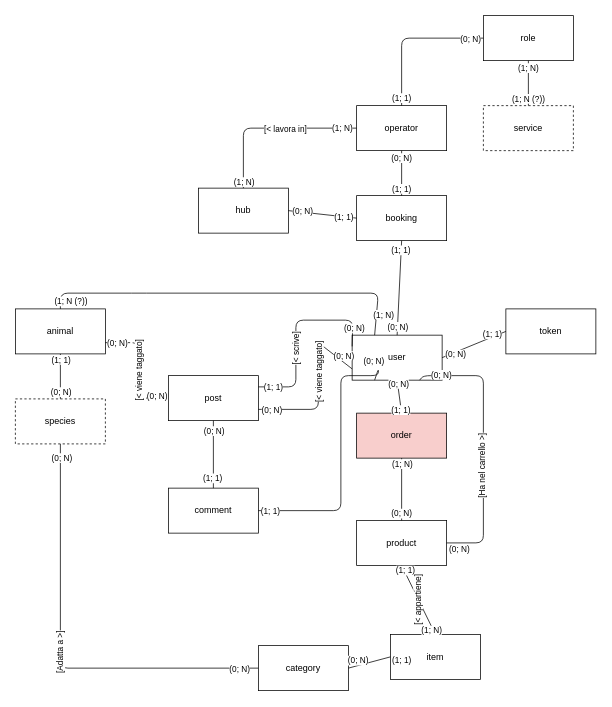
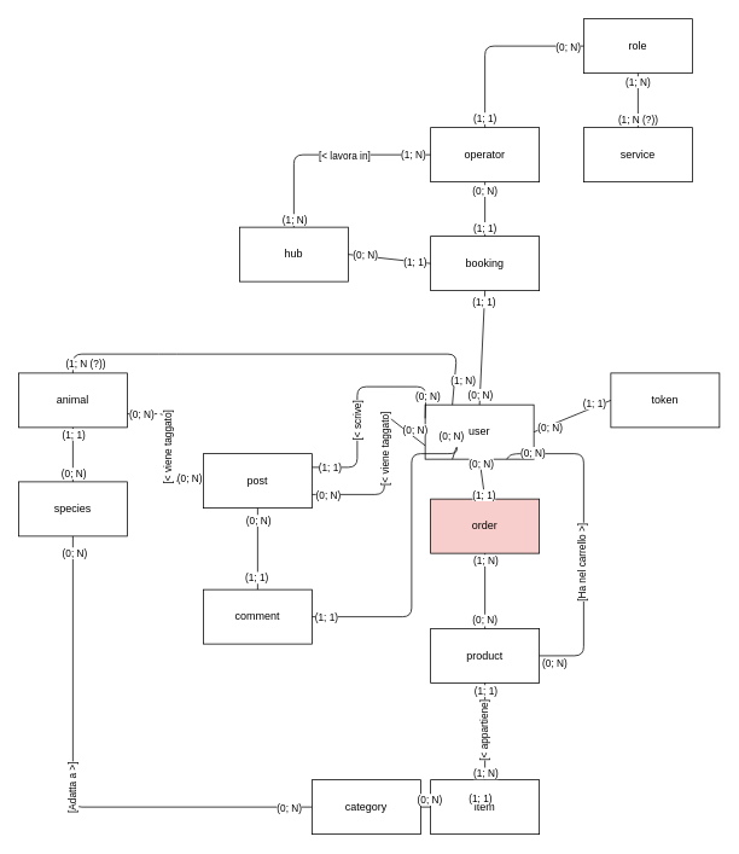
  <mxCell id="0" />
  <mxCell id="1" parent="0" />
  <mxCell id="2" value="user" style="rounded=0;whiteSpace=wrap;html=1;" vertex="1" parent="1"><mxGeometry x="469" y="446.03" width="120" height="60" as="geometry" /></mxCell>
  <mxCell id="3" value="token" style="rounded=0;whiteSpace=wrap;html=1;" vertex="1" parent="1"><mxGeometry x="674" y="411.03" width="120" height="60" as="geometry" /></mxCell>
  <mxCell id="4" value="operator" style="rounded=0;whiteSpace=wrap;html=1;" vertex="1" parent="1"><mxGeometry x="475" y="140" width="120" height="60" as="geometry" /></mxCell>
  <mxCell id="5" value="comment" style="rounded=0;whiteSpace=wrap;html=1;" vertex="1" parent="1"><mxGeometry x="224" y="650" width="120" height="60" as="geometry" /></mxCell>
  <mxCell id="6" value="post" style="rounded=0;whiteSpace=wrap;html=1;" vertex="1" parent="1"><mxGeometry x="224" y="500" width="120" height="60" as="geometry" /></mxCell>
  <mxCell id="7" value="booking" style="rounded=0;whiteSpace=wrap;html=1;" vertex="1" parent="1"><mxGeometry x="475" y="260" width="120" height="60" as="geometry" /></mxCell>
  <mxCell id="8" value="hub" style="rounded=0;whiteSpace=wrap;html=1;" vertex="1" parent="1"><mxGeometry x="264" y="250" width="120" height="60" as="geometry" /></mxCell>
  <mxCell id="9" value="role" style="rounded=0;whiteSpace=wrap;html=1;" vertex="1" parent="1"><mxGeometry x="644" y="20" width="120" height="60" as="geometry" /></mxCell>
- <mxCell id="10" value="service" style="rounded=0;whiteSpace=wrap;html=1;dashed=1;" vertex="1" parent="1"><mxGeometry x="644" y="140" width="120" height="60" as="geometry" /></mxCell>
+ <mxCell id="10" value="service" style="rounded=0;whiteSpace=wrap;html=1;" vertex="1" parent="1"><mxGeometry x="644" y="140" width="120" height="60" as="geometry" /></mxCell>
  <mxCell id="11" value="category" style="rounded=0;whiteSpace=wrap;html=1;" vertex="1" parent="1"><mxGeometry x="344" y="860" width="120" height="60" as="geometry" /></mxCell>
- <mxCell id="12" value="item" style="rounded=0;whiteSpace=wrap;html=1;" vertex="1" parent="1"><mxGeometry x="520" y="845" width="120" height="60" as="geometry" /></mxCell>
+ <mxCell id="12" value="item" style="rounded=0;whiteSpace=wrap;html=1;" vertex="1" parent="1"><mxGeometry x="475" y="860" width="120" height="60" as="geometry" /></mxCell>
  <mxCell id="13" value="order" style="rounded=0;whiteSpace=wrap;html=1;fillColor=#f8cecc;" vertex="1" parent="1"><mxGeometry x="475" y="550" width="120" height="60" as="geometry" /></mxCell>
  <mxCell id="14" value="product" style="rounded=0;whiteSpace=wrap;html=1;" vertex="1" parent="1"><mxGeometry x="475" y="693.08" width="120" height="60" as="geometry" /></mxCell>
  <mxCell id="15" value="" style="endArrow=none;html=1;exitX=0.5;exitY=0;exitDx=0;exitDy=0;entryX=0.5;entryY=1;entryDx=0;entryDy=0;" edge="1" parent="1" source="12" target="14"><mxGeometry width="50" height="50" relative="1" as="geometry"><mxPoint x="370" y="603.08" as="sourcePoint" /><mxPoint x="420" y="553.08" as="targetPoint" /><Array as="points" /></mxGeometry></mxCell>
  <mxCell id="16" value="(1;&amp;nbsp;N)" style="edgeLabel;html=1;align=center;verticalAlign=middle;resizable=0;points=[];" vertex="1" connectable="0" parent="15"><mxGeometry x="-0.758" y="1" relative="1" as="geometry"><mxPoint x="1" y="5.1" as="offset" /></mxGeometry></mxCell>
  <mxCell id="17" value="(1; 1)" style="edgeLabel;html=1;align=center;verticalAlign=middle;resizable=0;points=[];" vertex="1" connectable="0" parent="15"><mxGeometry x="0.805" relative="1" as="geometry"><mxPoint y="-2.45" as="offset" /></mxGeometry></mxCell>
  <mxCell id="18" value="[&amp;lt; appartiene]" style="edgeLabel;html=1;align=center;verticalAlign=middle;resizable=0;points=[];rotation=-90;" vertex="1" connectable="0" parent="15"><mxGeometry x="-0.013" y="1" relative="1" as="geometry"><mxPoint as="offset" /></mxGeometry></mxCell>
  <mxCell id="19" value="" style="endArrow=none;html=1;exitX=1;exitY=0.5;exitDx=0;exitDy=0;entryX=0;entryY=0.5;entryDx=0;entryDy=0;" edge="1" parent="1" source="11" target="12"><mxGeometry width="50" height="50" relative="1" as="geometry"><mxPoint x="410" y="673.08" as="sourcePoint" /><mxPoint x="460" y="623.08" as="targetPoint" /><Array as="points" /></mxGeometry></mxCell>
  <mxCell id="20" value="(1; 1)" style="edgeLabel;html=1;align=center;verticalAlign=middle;resizable=0;points=[];" vertex="1" connectable="0" parent="19"><mxGeometry x="-0.789" relative="1" as="geometry"><mxPoint x="64.34" y="-10" as="offset" /></mxGeometry></mxCell>
  <mxCell id="21" value="(0; N)" style="edgeLabel;html=1;align=center;verticalAlign=middle;resizable=0;points=[];" vertex="1" connectable="0" parent="19"><mxGeometry x="-0.842" relative="1" as="geometry"><mxPoint x="8.1" y="-9" as="offset" /></mxGeometry></mxCell>
  <mxCell id="22" value="" style="endArrow=none;html=1;exitX=0.5;exitY=1;exitDx=0;exitDy=0;entryX=0.5;entryY=0;entryDx=0;entryDy=0;" edge="1" parent="1" source="13" target="14"><mxGeometry width="50" height="50" relative="1" as="geometry"><mxPoint x="410" y="733.08" as="sourcePoint" /><mxPoint x="540" y="733.08" as="targetPoint" /></mxGeometry></mxCell>
  <mxCell id="23" value="(1;&amp;nbsp;N)" style="edgeLabel;html=1;align=center;verticalAlign=middle;resizable=0;points=[];" vertex="1" connectable="0" parent="22"><mxGeometry x="-0.758" y="1" relative="1" as="geometry"><mxPoint x="-1" y="-2.34" as="offset" /></mxGeometry></mxCell>
  <mxCell id="24" value="(0; N)" style="edgeLabel;html=1;align=center;verticalAlign=middle;resizable=0;points=[];" vertex="1" connectable="0" parent="22"><mxGeometry x="0.805" relative="1" as="geometry"><mxPoint x="-1" y="-1.17" as="offset" /></mxGeometry></mxCell>
  <mxCell id="25" value="" style="endArrow=none;html=1;exitX=0.5;exitY=1;exitDx=0;exitDy=0;entryX=0.5;entryY=0;entryDx=0;entryDy=0;" edge="1" parent="1" source="2" target="13"><mxGeometry width="50" height="50" relative="1" as="geometry"><mxPoint x="600" y="571.03" as="sourcePoint" /><mxPoint x="600" y="641.03" as="targetPoint" /></mxGeometry></mxCell>
  <mxCell id="26" value="(0;&amp;nbsp;N)" style="edgeLabel;html=1;align=center;verticalAlign=middle;resizable=0;points=[];" vertex="1" connectable="0" parent="25"><mxGeometry x="-0.758" y="1" relative="1" as="geometry"><mxPoint x="-0.12" y="-0.67" as="offset" /></mxGeometry></mxCell>
  <mxCell id="27" value="(1; 1)" style="edgeLabel;html=1;align=center;verticalAlign=middle;resizable=0;points=[];" vertex="1" connectable="0" parent="25"><mxGeometry x="0.805" relative="1" as="geometry"><mxPoint x="-0.9" y="-0.06" as="offset" /></mxGeometry></mxCell>
  <mxCell id="28" value="animal" style="rounded=0;whiteSpace=wrap;html=1;" vertex="1" parent="1"><mxGeometry x="20" y="411.03" width="120" height="60" as="geometry" /></mxCell>
- <mxCell id="29" value="species" style="rounded=0;whiteSpace=wrap;html=1;dashed=1;" vertex="1" parent="1"><mxGeometry x="20" y="531.03" width="120" height="60" as="geometry" /></mxCell>
+ <mxCell id="29" value="species" style="rounded=0;whiteSpace=wrap;html=1;" vertex="1" parent="1"><mxGeometry x="20" y="531.03" width="120" height="60" as="geometry" /></mxCell>
  <mxCell id="30" value="" style="endArrow=none;html=1;exitX=0.5;exitY=1;exitDx=0;exitDy=0;entryX=0;entryY=0.5;entryDx=0;entryDy=0;" edge="1" parent="1" source="29" target="11"><mxGeometry width="50" height="50" relative="1" as="geometry"><mxPoint x="140" y="603.08" as="sourcePoint" /><mxPoint x="140" y="673.08" as="targetPoint" /><Array as="points"><mxPoint x="80" y="890" /></Array></mxGeometry></mxCell>
  <mxCell id="31" value="(0;&amp;nbsp;N)" style="edgeLabel;html=1;align=center;verticalAlign=middle;resizable=0;points=[];" vertex="1" connectable="0" parent="30"><mxGeometry x="-0.758" y="1" relative="1" as="geometry"><mxPoint y="-49.65" as="offset" /></mxGeometry></mxCell>
  <mxCell id="32" value="(0; N)" style="edgeLabel;html=1;align=center;verticalAlign=middle;resizable=0;points=[];" vertex="1" connectable="0" parent="30"><mxGeometry x="0.805" relative="1" as="geometry"><mxPoint x="29.11" y="-2.22e-16" as="offset" /></mxGeometry></mxCell>
  <mxCell id="33" value="[Adatta a &amp;gt;]" style="edgeLabel;html=1;align=center;verticalAlign=middle;resizable=0;points=[];direction=east;portConstraintRotation=0;rotation=-90;" vertex="1" connectable="0" parent="30"><mxGeometry x="-0.236" y="-1" relative="1" as="geometry"><mxPoint y="64.14" as="offset" /></mxGeometry></mxCell>
  <mxCell id="34" value="" style="endArrow=none;html=1;exitX=0.5;exitY=1;exitDx=0;exitDy=0;entryX=0.5;entryY=0;entryDx=0;entryDy=0;" edge="1" parent="1" source="28" target="29"><mxGeometry width="50" height="50" relative="1" as="geometry"><mxPoint x="110" y="451.03" as="sourcePoint" /><mxPoint x="110" y="543.08" as="targetPoint" /></mxGeometry></mxCell>
  <mxCell id="35" value="(1;&amp;nbsp;1)" style="edgeLabel;html=1;align=center;verticalAlign=middle;resizable=0;points=[];" vertex="1" connectable="0" parent="34"><mxGeometry x="-0.758" y="1" relative="1" as="geometry"><mxPoint x="-1" as="offset" /></mxGeometry></mxCell>
  <mxCell id="36" value="(0; N)" style="edgeLabel;html=1;align=center;verticalAlign=middle;resizable=0;points=[];" vertex="1" connectable="0" parent="34"><mxGeometry x="0.805" relative="1" as="geometry"><mxPoint y="-3.43" as="offset" /></mxGeometry></mxCell>
  <mxCell id="37" value="" style="endArrow=none;html=1;exitX=1;exitY=0.5;exitDx=0;exitDy=0;entryX=0.25;entryY=1;entryDx=0;entryDy=0;" edge="1" parent="1" source="5" target="2"><mxGeometry width="50" height="50" relative="1" as="geometry"><mxPoint x="600" y="481.03" as="sourcePoint" /><mxPoint x="490" y="531.03" as="targetPoint" /><Array as="points"><mxPoint x="454" y="680" /><mxPoint x="454" y="500" /><mxPoint x="504" y="500" /><mxPoint x="504" y="491" /></Array></mxGeometry></mxCell>
  <mxCell id="38" value="(1; 1)" style="edgeLabel;html=1;align=center;verticalAlign=middle;resizable=0;points=[];" vertex="1" connectable="0" parent="37"><mxGeometry x="-0.758" y="1" relative="1" as="geometry"><mxPoint x="-28.83" y="1" as="offset" /></mxGeometry></mxCell>
  <mxCell id="39" value="(0; N)" style="edgeLabel;html=1;align=center;verticalAlign=middle;resizable=0;points=[];" vertex="1" connectable="0" parent="37"><mxGeometry x="0.805" relative="1" as="geometry"><mxPoint x="4.9" y="-20" as="offset" /></mxGeometry></mxCell>
  <mxCell id="40" value="" style="endArrow=none;html=1;exitX=1;exitY=0.25;exitDx=0;exitDy=0;entryX=0;entryY=0.25;entryDx=0;entryDy=0;" edge="1" parent="1" source="6" target="2"><mxGeometry width="50" height="50" relative="1" as="geometry"><mxPoint x="600" y="481.03" as="sourcePoint" /><mxPoint x="600" y="561.03" as="targetPoint" /><Array as="points"><mxPoint x="394" y="515" /><mxPoint x="394" y="426" /><mxPoint x="470" y="426.03" /></Array></mxGeometry></mxCell>
  <mxCell id="41" value="(1;&amp;nbsp;1)" style="edgeLabel;html=1;align=center;verticalAlign=middle;resizable=0;points=[];" vertex="1" connectable="0" parent="40"><mxGeometry x="-0.758" y="1" relative="1" as="geometry"><mxPoint x="-10.21" as="offset" /></mxGeometry></mxCell>
  <mxCell id="42" value="(0; N)" style="edgeLabel;html=1;align=center;verticalAlign=middle;resizable=0;points=[];" vertex="1" connectable="0" parent="40"><mxGeometry x="0.805" relative="1" as="geometry"><mxPoint x="2.07" y="-1.02" as="offset" /></mxGeometry></mxCell>
  <mxCell id="43" value="[&amp;lt; scrive]" style="edgeLabel;html=1;align=center;verticalAlign=middle;resizable=0;points=[];rotation=-90;" vertex="1" connectable="0" parent="40"><mxGeometry x="-0.419" y="-2" relative="1" as="geometry"><mxPoint x="-2" y="-27" as="offset" /></mxGeometry></mxCell>
  <mxCell id="44" value="" style="endArrow=none;html=1;entryX=0.5;entryY=1;entryDx=0;entryDy=0;exitX=0.5;exitY=0;exitDx=0;exitDy=0;" edge="1" parent="1" source="5" target="6"><mxGeometry width="50" height="50" relative="1" as="geometry"><mxPoint x="350" y="521.03" as="sourcePoint" /><mxPoint x="360" y="451.03" as="targetPoint" /></mxGeometry></mxCell>
  <mxCell id="45" value="(1; 1)" style="edgeLabel;html=1;align=center;verticalAlign=middle;resizable=0;points=[];" vertex="1" connectable="0" parent="44"><mxGeometry x="-0.758" y="1" relative="1" as="geometry"><mxPoint x="-1" y="-2.57" as="offset" /></mxGeometry></mxCell>
  <mxCell id="46" value="(0; N)" style="edgeLabel;html=1;align=center;verticalAlign=middle;resizable=0;points=[];" vertex="1" connectable="0" parent="44"><mxGeometry x="0.805" relative="1" as="geometry"><mxPoint y="4.29" as="offset" /></mxGeometry></mxCell>
  <mxCell id="47" value="" style="endArrow=none;html=1;entryX=1;entryY=0.75;entryDx=0;entryDy=0;exitX=0;exitY=0.75;exitDx=0;exitDy=0;" edge="1" parent="1" source="2" target="6"><mxGeometry width="50" height="50" relative="1" as="geometry"><mxPoint x="470" y="471.03" as="sourcePoint" /><mxPoint x="600" y="561.03" as="targetPoint" /><Array as="points"><mxPoint x="424" y="456" /><mxPoint x="424" y="545" /></Array></mxGeometry></mxCell>
  <mxCell id="48" value="(0;&amp;nbsp;N)" style="edgeLabel;html=1;align=center;verticalAlign=middle;resizable=0;points=[];" vertex="1" connectable="0" parent="47"><mxGeometry x="-0.758" y="1" relative="1" as="geometry"><mxPoint x="10" y="-2.01" as="offset" /></mxGeometry></mxCell>
  <mxCell id="49" value="(0; N)" style="edgeLabel;html=1;align=center;verticalAlign=middle;resizable=0;points=[];" vertex="1" connectable="0" parent="47"><mxGeometry x="0.805" relative="1" as="geometry"><mxPoint x="-4.07" as="offset" /></mxGeometry></mxCell>
  <mxCell id="50" value="[&amp;lt; viene taggato]" style="edgeLabel;html=1;align=center;verticalAlign=middle;resizable=0;points=[];rotation=-90;" vertex="1" connectable="0" parent="47"><mxGeometry x="0.022" y="1" relative="1" as="geometry"><mxPoint x="-1.0" y="-17.72" as="offset" /></mxGeometry></mxCell>
  <mxCell id="51" value="" style="endArrow=none;html=1;exitX=1;exitY=0.75;exitDx=0;exitDy=0;entryX=0;entryY=0.5;entryDx=0;entryDy=0;dashed=1;" edge="1" parent="1" source="28" target="6"><mxGeometry width="50" height="50" relative="1" as="geometry"><mxPoint x="570" y="481.03" as="sourcePoint" /><mxPoint x="420" y="506.03" as="targetPoint" /><Array as="points"><mxPoint x="184" y="456" /><mxPoint x="184" y="530" /></Array></mxGeometry></mxCell>
  <mxCell id="52" value="(0;&amp;nbsp;N)" style="edgeLabel;html=1;align=center;verticalAlign=middle;resizable=0;points=[];" vertex="1" connectable="0" parent="51"><mxGeometry x="-0.758" y="1" relative="1" as="geometry"><mxPoint x="-3.31" y="1.98" as="offset" /></mxGeometry></mxCell>
  <mxCell id="53" value="(0; N)" style="edgeLabel;html=1;align=center;verticalAlign=middle;resizable=0;points=[];" vertex="1" connectable="0" parent="51"><mxGeometry x="0.805" relative="1" as="geometry"><mxPoint y="-3.43" as="offset" /></mxGeometry></mxCell>
  <mxCell id="54" value="[&amp;lt; viene taggato]" style="edgeLabel;html=1;align=center;verticalAlign=middle;resizable=0;points=[];rotation=-90;" vertex="1" connectable="0" parent="51"><mxGeometry x="0.022" y="1" relative="1" as="geometry"><mxPoint y="1.31" as="offset" /></mxGeometry></mxCell>
  <mxCell id="55" value="" style="endArrow=none;html=1;exitX=0.5;exitY=0;exitDx=0;exitDy=0;entryX=0.25;entryY=0;entryDx=0;entryDy=0;" edge="1" parent="1" source="28" target="2"><mxGeometry width="50" height="50" relative="1" as="geometry"><mxPoint x="305" y="400" as="sourcePoint" /><mxPoint x="355" y="350" as="targetPoint" /><Array as="points"><mxPoint x="80" y="390" /><mxPoint x="185" y="390" /><mxPoint x="504" y="390" /></Array></mxGeometry></mxCell>
  <mxCell id="56" value="(1; N)" style="edgeLabel;html=1;align=center;verticalAlign=middle;resizable=0;points=[];" vertex="1" connectable="0" parent="55"><mxGeometry x="0.842" relative="1" as="geometry"><mxPoint x="8.37" y="12" as="offset" /></mxGeometry></mxCell>
  <mxCell id="57" value="(1; N (?))" style="edgeLabel;html=1;align=center;verticalAlign=middle;resizable=0;points=[];" vertex="1" connectable="0" parent="55"><mxGeometry x="-0.867" relative="1" as="geometry"><mxPoint x="2" y="10" as="offset" /></mxGeometry></mxCell>
  <mxCell id="58" value="" style="endArrow=none;html=1;entryX=0.75;entryY=1;entryDx=0;entryDy=0;exitX=1;exitY=0.5;exitDx=0;exitDy=0;" edge="1" parent="1" source="14" target="2"><mxGeometry width="50" height="50" relative="1" as="geometry"><mxPoint x="735" y="580" as="sourcePoint" /><mxPoint x="785" y="530" as="targetPoint" /><Array as="points"><mxPoint x="644" y="723" /><mxPoint x="644" y="500" /><mxPoint x="564" y="500" /></Array></mxGeometry></mxCell>
  <mxCell id="59" value="(0; N)" style="edgeLabel;html=1;align=center;verticalAlign=middle;resizable=0;points=[];" vertex="1" connectable="0" parent="58"><mxGeometry x="-0.922" relative="1" as="geometry"><mxPoint x="2.52" y="7.94" as="offset" /></mxGeometry></mxCell>
  <mxCell id="60" value="(0; N)" style="edgeLabel;html=1;align=center;verticalAlign=middle;resizable=0;points=[];" vertex="1" connectable="0" parent="58"><mxGeometry x="0.935" y="2" relative="1" as="geometry"><mxPoint x="19" y="-3.07" as="offset" /></mxGeometry></mxCell>
  <mxCell id="61" value="[Ha nel carrello &amp;gt;]" style="edgeLabel;html=1;align=center;verticalAlign=middle;resizable=0;points=[];rotation=-90;" vertex="1" connectable="0" parent="58"><mxGeometry x="0.042" y="2" relative="1" as="geometry"><mxPoint y="36.62" as="offset" /></mxGeometry></mxCell>
  <mxCell id="62" value="" style="endArrow=none;html=1;entryX=0;entryY=0.5;entryDx=0;entryDy=0;exitX=1;exitY=0.5;exitDx=0;exitDy=0;" edge="1" parent="1" source="2" target="3"><mxGeometry width="50" height="50" relative="1" as="geometry"><mxPoint x="705" y="490" as="sourcePoint" /><mxPoint x="755" y="440" as="targetPoint" /><Array as="points" /></mxGeometry></mxCell>
  <mxCell id="63" value="(0; N)" style="edgeLabel;html=1;align=center;verticalAlign=middle;resizable=0;points=[];" vertex="1" connectable="0" parent="62"><mxGeometry x="-0.749" relative="1" as="geometry"><mxPoint x="6.66" y="-0.03" as="offset" /></mxGeometry></mxCell>
  <mxCell id="64" value="(1; 1)" style="edgeLabel;html=1;align=center;verticalAlign=middle;resizable=0;points=[];" vertex="1" connectable="0" parent="62"><mxGeometry x="0.819" y="1" relative="1" as="geometry"><mxPoint x="-11.1" y="0.97" as="offset" /></mxGeometry></mxCell>
  <mxCell id="65" value="" style="endArrow=none;html=1;entryX=0.5;entryY=1;entryDx=0;entryDy=0;exitX=0.5;exitY=0;exitDx=0;exitDy=0;" edge="1" parent="1" source="2" target="7"><mxGeometry width="50" height="50" relative="1" as="geometry"><mxPoint x="445" y="330" as="sourcePoint" /><mxPoint x="495" y="280" as="targetPoint" /></mxGeometry></mxCell>
  <mxCell id="66" value="(1; 1)" style="edgeLabel;html=1;align=center;verticalAlign=middle;resizable=0;points=[];" vertex="1" connectable="0" parent="65"><mxGeometry x="0.813" y="1" relative="1" as="geometry"><mxPoint as="offset" /></mxGeometry></mxCell>
  <mxCell id="67" value="(0; N)" style="edgeLabel;html=1;align=center;verticalAlign=middle;resizable=0;points=[];" vertex="1" connectable="0" parent="65"><mxGeometry x="-0.874" relative="1" as="geometry"><mxPoint y="-3.44" as="offset" /></mxGeometry></mxCell>
  <mxCell id="68" value="" style="endArrow=none;html=1;entryX=0.5;entryY=1;entryDx=0;entryDy=0;exitX=0.5;exitY=0;exitDx=0;exitDy=0;" edge="1" parent="1" source="7" target="4"><mxGeometry width="50" height="50" relative="1" as="geometry"><mxPoint x="544" y="421.03" as="sourcePoint" /><mxPoint x="545" y="330" as="targetPoint" /></mxGeometry></mxCell>
  <mxCell id="69" value="(1; 1)" style="edgeLabel;html=1;align=center;verticalAlign=middle;resizable=0;points=[];" vertex="1" connectable="0" parent="68"><mxGeometry x="0.813" y="1" relative="1" as="geometry"><mxPoint y="44.46" as="offset" /></mxGeometry></mxCell>
  <mxCell id="70" value="(0; N)" style="edgeLabel;html=1;align=center;verticalAlign=middle;resizable=0;points=[];" vertex="1" connectable="0" parent="68"><mxGeometry x="-0.874" relative="1" as="geometry"><mxPoint x="-0.94" y="-46.55" as="offset" /></mxGeometry></mxCell>
  <mxCell id="71" value="" style="endArrow=none;html=1;entryX=0;entryY=0.5;entryDx=0;entryDy=0;exitX=1;exitY=0.5;exitDx=0;exitDy=0;" edge="1" parent="1" source="8" target="7"><mxGeometry width="50" height="50" relative="1" as="geometry"><mxPoint x="435" y="330" as="sourcePoint" /><mxPoint x="434" y="270" as="targetPoint" /></mxGeometry></mxCell>
  <mxCell id="72" value="(1; 1)" style="edgeLabel;html=1;align=center;verticalAlign=middle;resizable=0;points=[];" vertex="1" connectable="0" parent="71"><mxGeometry x="0.813" y="1" relative="1" as="geometry"><mxPoint x="-8.76" as="offset" /></mxGeometry></mxCell>
  <mxCell id="73" value="(0; N)" style="edgeLabel;html=1;align=center;verticalAlign=middle;resizable=0;points=[];" vertex="1" connectable="0" parent="71"><mxGeometry x="-0.874" relative="1" as="geometry"><mxPoint x="12.48" as="offset" /></mxGeometry></mxCell>
  <mxCell id="74" value="" style="endArrow=none;html=1;entryX=0.5;entryY=1;entryDx=0;entryDy=0;exitX=0.5;exitY=0;exitDx=0;exitDy=0;" edge="1" parent="1" source="10" target="9"><mxGeometry width="50" height="50" relative="1" as="geometry"><mxPoint x="704.5" y="150" as="sourcePoint" /><mxPoint x="703.5" y="90" as="targetPoint" /></mxGeometry></mxCell>
  <mxCell id="75" value="(1; N (?))" style="edgeLabel;html=1;align=center;verticalAlign=middle;resizable=0;points=[];" vertex="1" connectable="0" parent="74"><mxGeometry x="0.813" y="1" relative="1" as="geometry"><mxPoint y="44.46" as="offset" /></mxGeometry></mxCell>
  <mxCell id="76" value="(1; N)" style="edgeLabel;html=1;align=center;verticalAlign=middle;resizable=0;points=[];" vertex="1" connectable="0" parent="74"><mxGeometry x="-0.874" relative="1" as="geometry"><mxPoint x="-0.94" y="-46.55" as="offset" /></mxGeometry></mxCell>
  <mxCell id="77" value="" style="endArrow=none;html=1;entryX=0;entryY=0.5;entryDx=0;entryDy=0;exitX=0.5;exitY=0;exitDx=0;exitDy=0;" edge="1" parent="1" source="4" target="9"><mxGeometry width="50" height="50" relative="1" as="geometry"><mxPoint x="484" y="130" as="sourcePoint" /><mxPoint x="534" y="80" as="targetPoint" /><Array as="points"><mxPoint x="535" y="50" /></Array></mxGeometry></mxCell>
  <mxCell id="78" value="(1; 1)" style="edgeLabel;html=1;align=center;verticalAlign=middle;resizable=0;points=[];" vertex="1" connectable="0" parent="77"><mxGeometry x="-0.868" y="-1" relative="1" as="geometry"><mxPoint x="-2" y="2.1" as="offset" /></mxGeometry></mxCell>
  <mxCell id="79" value="(0; N)" style="edgeLabel;html=1;align=center;verticalAlign=middle;resizable=0;points=[];" vertex="1" connectable="0" parent="77"><mxGeometry x="0.743" y="1" relative="1" as="geometry"><mxPoint x="8.9" y="1" as="offset" /></mxGeometry></mxCell>
  <mxCell id="80" value="" style="endArrow=none;html=1;entryX=0;entryY=0.5;entryDx=0;entryDy=0;exitX=0.5;exitY=0;exitDx=0;exitDy=0;" edge="1" parent="1" source="8" target="4"><mxGeometry width="50" height="50" relative="1" as="geometry"><mxPoint x="334" y="220" as="sourcePoint" /><mxPoint x="384" y="170" as="targetPoint" /><Array as="points"><mxPoint x="324" y="170" /></Array></mxGeometry></mxCell>
  <mxCell id="81" value="(1; N)" style="edgeLabel;html=1;align=center;verticalAlign=middle;resizable=0;points=[];" vertex="1" connectable="0" parent="80"><mxGeometry x="0.829" y="1" relative="1" as="geometry"><mxPoint as="offset" /></mxGeometry></mxCell>
  <mxCell id="82" value="(1; N)" style="edgeLabel;html=1;align=center;verticalAlign=middle;resizable=0;points=[];" vertex="1" connectable="0" parent="80"><mxGeometry x="-0.919" relative="1" as="geometry"><mxPoint as="offset" /></mxGeometry></mxCell>
  <mxCell id="83" value="[&amp;lt; lavora in]" style="edgeLabel;html=1;align=center;verticalAlign=middle;resizable=0;points=[];rotation=0;" vertex="1" connectable="0" parent="80"><mxGeometry x="-0.072" y="3" relative="1" as="geometry"><mxPoint x="28" y="3" as="offset" /></mxGeometry></mxCell>
